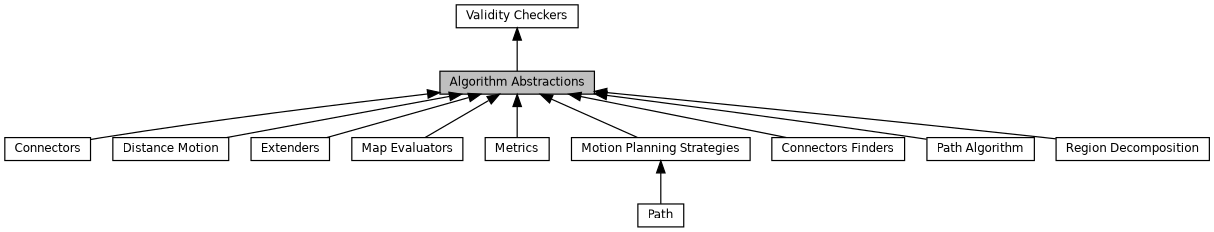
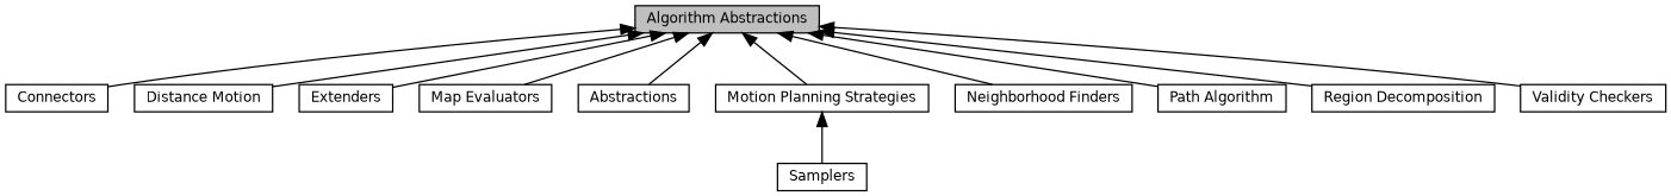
  digraph {
    rankdir=TB
    node [color=black fillcolor=white fontname=Helvetica fontsize=10 shape=box style=filled]
    edge [dir=back fontname=Helvetica fontsize=10 labelfontname=Helvetica labelfontsize=10 shape=plaintext style=solid]
    n1 [fillcolor=grey75 fontcolor=black height=0.2 label="Algorithm Abstractions" width=0.4]
    n2 [height=0.2 label=Connectors width=0.4]
    n3 [height=0.2 label="Distance Motion" width=0.4]
    n4 [height=0.2 label=Extenders width=0.4]
    n5 [height=0.2 label="Map Evaluators" width=0.4]
-   n6 [height=0.2 label=Metrics width=0.4]
+   n6 [height=0.2 label=Abstractions width=0.4]
    n7 [height=0.2 label="Motion Planning Strategies" width=0.4]
-   n8 [height=0.2 label="Connectors Finders" width=0.4]
+   n8 [height=0.2 label="Neighborhood Finders" width=0.4]
    n9 [height=0.2 label="Path Algorithm" width=0.4]
    n10 [height=0.2 label="Region Decomposition" width=0.4]
    n11 [height=0.2 label="Validity Checkers" width=0.4]
-   n12 [height=0.2 label=Path width=0.4]
+   n12 [height=0.2 label=Samplers width=0.4]
    n1 -> n2
    n1 -> n3
    n1 -> n4
    n1 -> n5
    n1 -> n6
    n1 -> n7
    n1 -> n8
    n1 -> n9
    n1 -> n10
-   n11 -> n1
+   n1 -> n11
    n7 -> n12
  }
